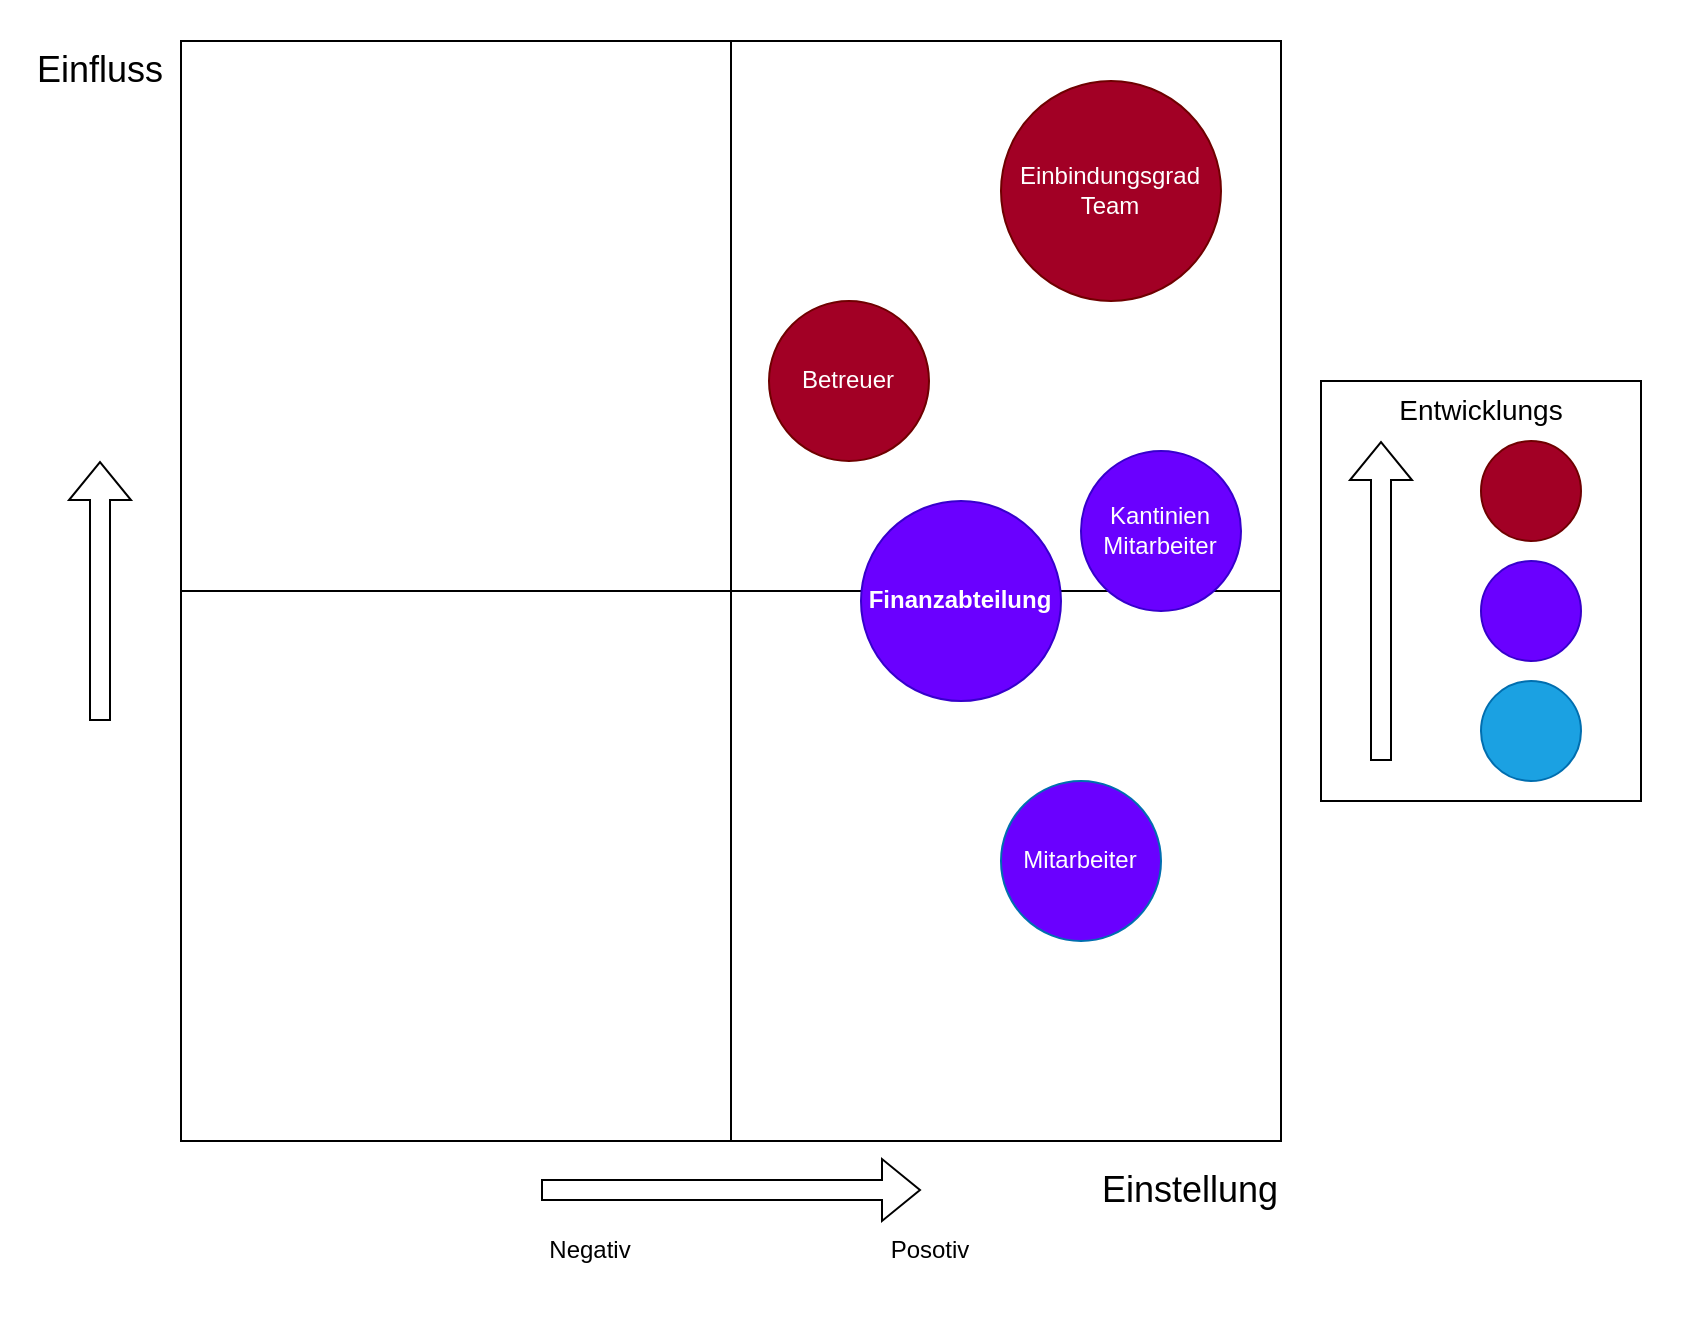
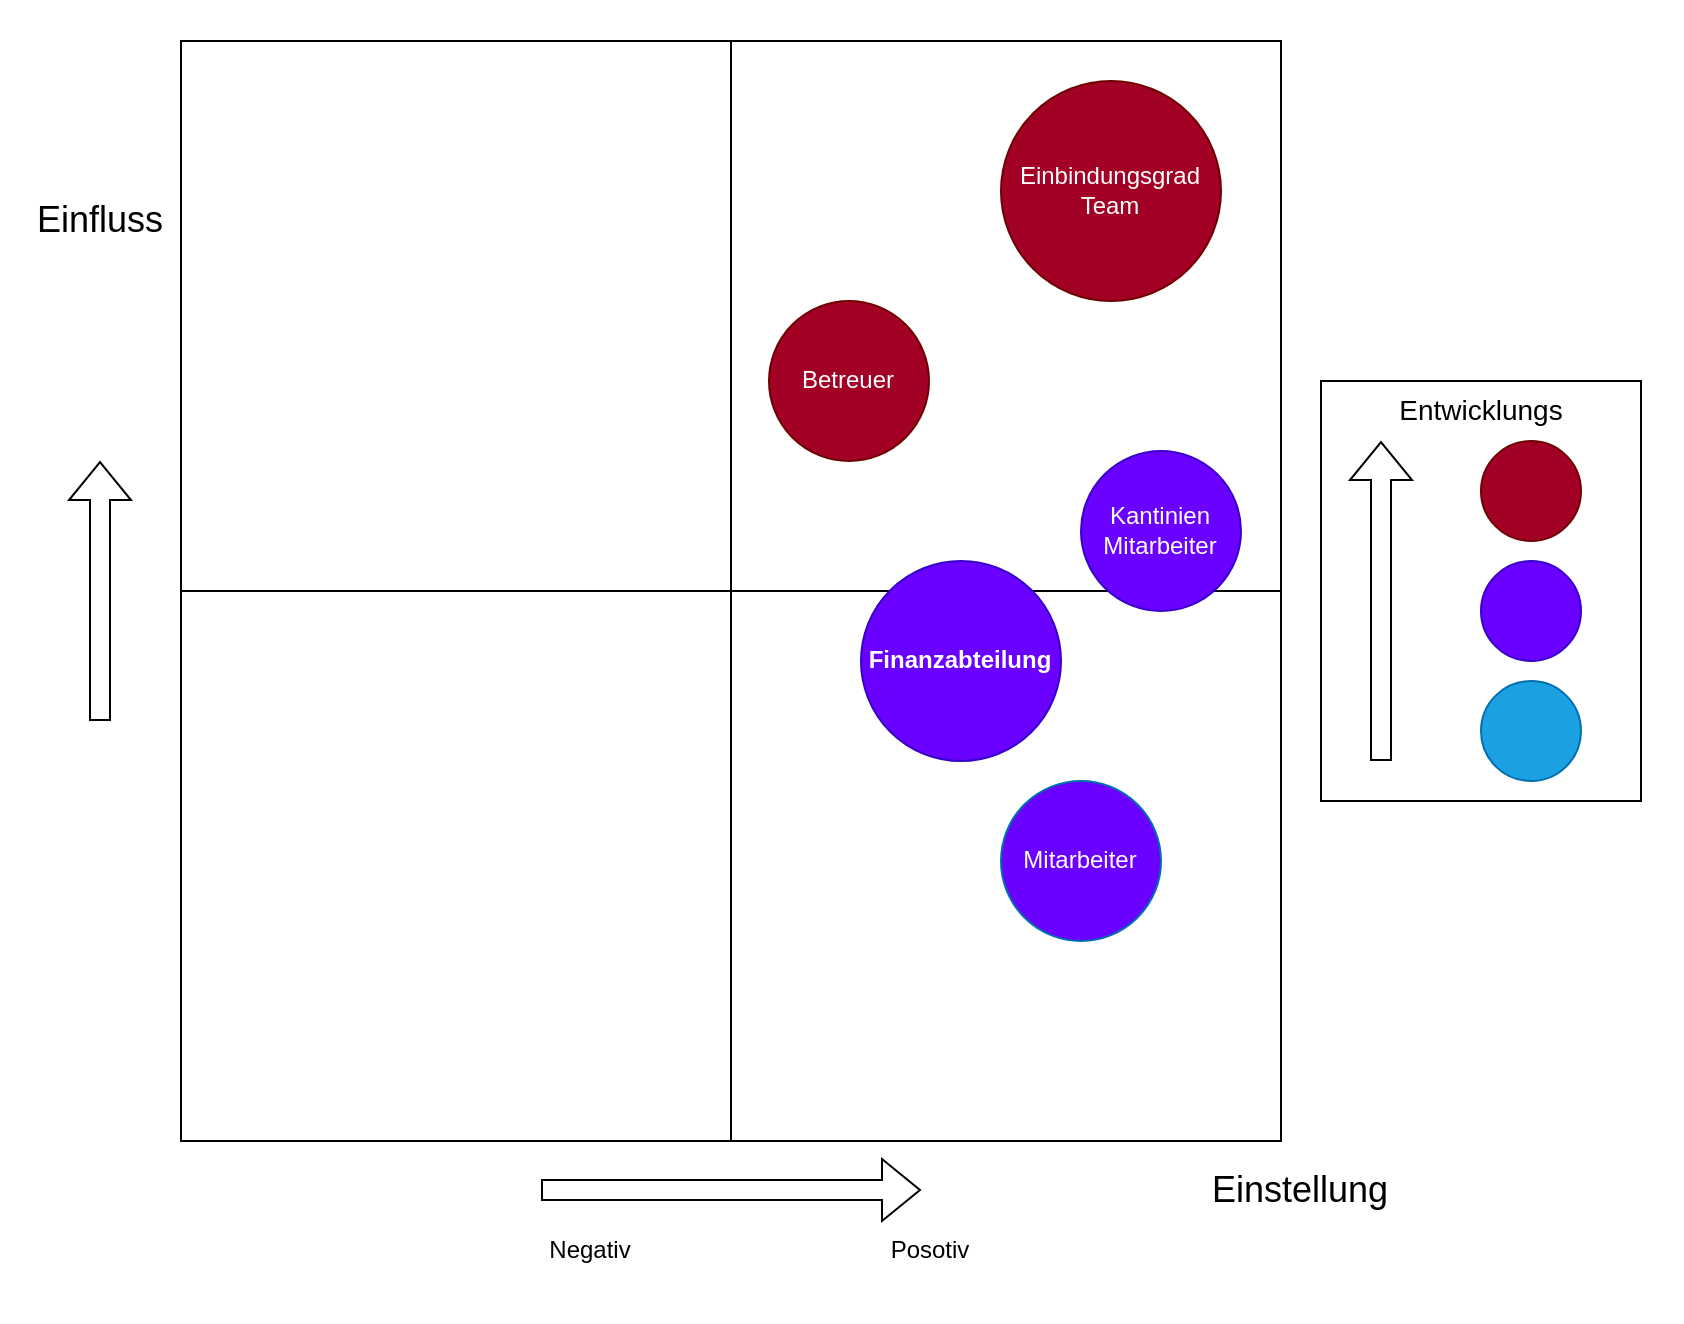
  <mxCell id="0" />
  <mxCell id="1" parent="0" />
  <mxCell id="2" value="" style="rounded=0;whiteSpace=wrap;html=1;" parent="1" vertex="1"><mxGeometry x="660" y="190" width="160" height="210" as="geometry" /></mxCell>
  <mxCell id="3" value="" style="rounded=0;whiteSpace=wrap;html=1;" parent="1" vertex="1"><mxGeometry x="90" y="20" width="550" height="550" as="geometry" /></mxCell>
  <mxCell id="4" value="" style="endArrow=none;html=1;rounded=0;exitX=0;exitY=0.5;exitDx=0;exitDy=0;entryX=1;entryY=0.5;entryDx=0;entryDy=0;" parent="1" source="3" target="3" edge="1"><mxGeometry width="50" height="50" relative="1" as="geometry"><mxPoint x="360" y="420" as="sourcePoint" /><mxPoint x="410" y="370" as="targetPoint" /></mxGeometry></mxCell>
  <mxCell id="5" value="" style="endArrow=none;html=1;rounded=0;exitX=0.5;exitY=1;exitDx=0;exitDy=0;entryX=0.5;entryY=0;entryDx=0;entryDy=0;" parent="1" source="3" target="3" edge="1"><mxGeometry width="50" height="50" relative="1" as="geometry"><mxPoint x="360" y="300" as="sourcePoint" /><mxPoint x="410" y="250" as="targetPoint" /></mxGeometry></mxCell>
- <mxCell id="6" value="&lt;font style=&quot;font-size: 18px;&quot;&gt;Einfluss&lt;/font&gt;" style="text;html=1;strokeColor=none;fillColor=none;align=center;verticalAlign=middle;whiteSpace=wrap;rounded=0;" parent="1" vertex="1"><mxGeometry x="20" y="20" width="60" height="30" as="geometry" /></mxCell>
- <mxCell id="7" value="&lt;font style=&quot;font-size: 18px;&quot;&gt;Einstellung&lt;/font&gt;" style="text;html=1;strokeColor=none;fillColor=none;align=center;verticalAlign=middle;whiteSpace=wrap;rounded=0;" parent="1" vertex="1"><mxGeometry x="550" y="580" width="90" height="30" as="geometry" /></mxCell>
+ <mxCell id="6" value="&lt;font style=&quot;font-size: 18px;&quot;&gt;Einfluss&lt;/font&gt;" style="text;html=1;strokeColor=none;fillColor=none;align=center;verticalAlign=middle;whiteSpace=wrap;rounded=0;" parent="1" vertex="1"><mxGeometry x="20" y="95" width="60" height="30" as="geometry" /></mxCell>
+ <mxCell id="7" value="&lt;font style=&quot;font-size: 18px;&quot;&gt;Einstellung&lt;/font&gt;" style="text;html=1;strokeColor=none;fillColor=none;align=center;verticalAlign=middle;whiteSpace=wrap;rounded=0;" parent="1" vertex="1"><mxGeometry x="605" y="580" width="90" height="30" as="geometry" /></mxCell>
  <mxCell id="8" value="" style="shape=flexArrow;endArrow=classic;html=1;rounded=0;" parent="1" edge="1"><mxGeometry width="50" height="50" relative="1" as="geometry"><mxPoint x="49.5" y="360" as="sourcePoint" /><mxPoint x="49.5" y="230" as="targetPoint" /></mxGeometry></mxCell>
  <mxCell id="9" value="" style="shape=flexArrow;endArrow=classic;html=1;rounded=0;" parent="1" edge="1"><mxGeometry width="50" height="50" relative="1" as="geometry"><mxPoint x="270" y="594.5" as="sourcePoint" /><mxPoint x="460" y="594.5" as="targetPoint" /></mxGeometry></mxCell>
  <mxCell id="10" value="Einbindungsgrad&lt;br&gt;Team" style="ellipse;whiteSpace=wrap;html=1;aspect=fixed;fillColor=#a20025;fontColor=#ffffff;strokeColor=#6F0000;" parent="1" vertex="1"><mxGeometry x="500" y="40" width="110" height="110" as="geometry" /></mxCell>
  <mxCell id="11" value="Betreuer" style="ellipse;whiteSpace=wrap;html=1;aspect=fixed;fillColor=#a20025;fontColor=#ffffff;strokeColor=#6F0000;" parent="1" vertex="1"><mxGeometry x="384" y="150" width="80" height="80" as="geometry" /></mxCell>
  <mxCell id="12" value="&lt;font style=&quot;font-size: 14px;&quot;&gt;Entwicklungs&lt;/font&gt;" style="text;html=1;strokeColor=none;fillColor=none;align=center;verticalAlign=middle;whiteSpace=wrap;rounded=0;" parent="1" vertex="1"><mxGeometry x="687.5" y="190" width="105" height="30" as="geometry" /></mxCell>
  <mxCell id="13" value="" style="ellipse;whiteSpace=wrap;html=1;aspect=fixed;fillColor=#a20025;fontColor=#ffffff;strokeColor=#6F0000;" parent="1" vertex="1"><mxGeometry x="740" y="220" width="50" height="50" as="geometry" /></mxCell>
  <mxCell id="14" value="" style="ellipse;whiteSpace=wrap;html=1;aspect=fixed;fillColor=#6a00ff;fontColor=#ffffff;strokeColor=#3700CC;" parent="1" vertex="1"><mxGeometry x="740" y="280" width="50" height="50" as="geometry" /></mxCell>
  <mxCell id="15" value="" style="ellipse;whiteSpace=wrap;html=1;aspect=fixed;fillColor=#1ba1e2;fontColor=#ffffff;strokeColor=#006EAF;" parent="1" vertex="1"><mxGeometry x="740" y="340" width="50" height="50" as="geometry" /></mxCell>
  <mxCell id="16" value="" style="shape=flexArrow;endArrow=classic;html=1;rounded=0;" parent="1" edge="1"><mxGeometry width="50" height="50" relative="1" as="geometry"><mxPoint x="690" y="380" as="sourcePoint" /><mxPoint x="690" y="220" as="targetPoint" /></mxGeometry></mxCell>
  <mxCell id="17" value="Kantinien&lt;br&gt;Mitarbeiter" style="ellipse;whiteSpace=wrap;html=1;aspect=fixed;fillColor=#6a00ff;fontColor=#ffffff;strokeColor=#3700CC;" parent="1" vertex="1"><mxGeometry x="540" y="225" width="80" height="80" as="geometry" /></mxCell>
  <mxCell id="18" value="Mitarbeiter" style="ellipse;whiteSpace=wrap;html=1;aspect=fixed;fillColor=#6a00ff;fontColor=#ffffff;strokeColor=#006EAF;" parent="1" vertex="1"><mxGeometry x="500" y="390" width="80" height="80" as="geometry" /></mxCell>
- <mxCell id="19" value="&lt;strong&gt;Finanzabteilung&lt;/strong&gt;" style="ellipse;whiteSpace=wrap;html=1;aspect=fixed;fillColor=#6a00ff;fontColor=#ffffff;strokeColor=#3700CC;" parent="1" vertex="1"><mxGeometry x="430" y="250" width="100" height="100" as="geometry" /></mxCell>
+ <mxCell id="19" value="&lt;strong&gt;Finanzabteilung&lt;/strong&gt;" style="ellipse;whiteSpace=wrap;html=1;aspect=fixed;fillColor=#6a00ff;fontColor=#ffffff;strokeColor=#3700CC;" parent="1" vertex="1"><mxGeometry x="430" y="280" width="100" height="100" as="geometry" /></mxCell>
  <mxCell id="20" value="Posotiv" style="text;html=1;strokeColor=none;fillColor=none;align=center;verticalAlign=middle;whiteSpace=wrap;rounded=0;" parent="1" vertex="1"><mxGeometry x="435" y="610" width="60" height="30" as="geometry" /></mxCell>
  <mxCell id="21" value="Negativ" style="text;html=1;strokeColor=none;fillColor=none;align=center;verticalAlign=middle;whiteSpace=wrap;rounded=0;" parent="1" vertex="1"><mxGeometry x="265" y="610" width="60" height="30" as="geometry" /></mxCell>
